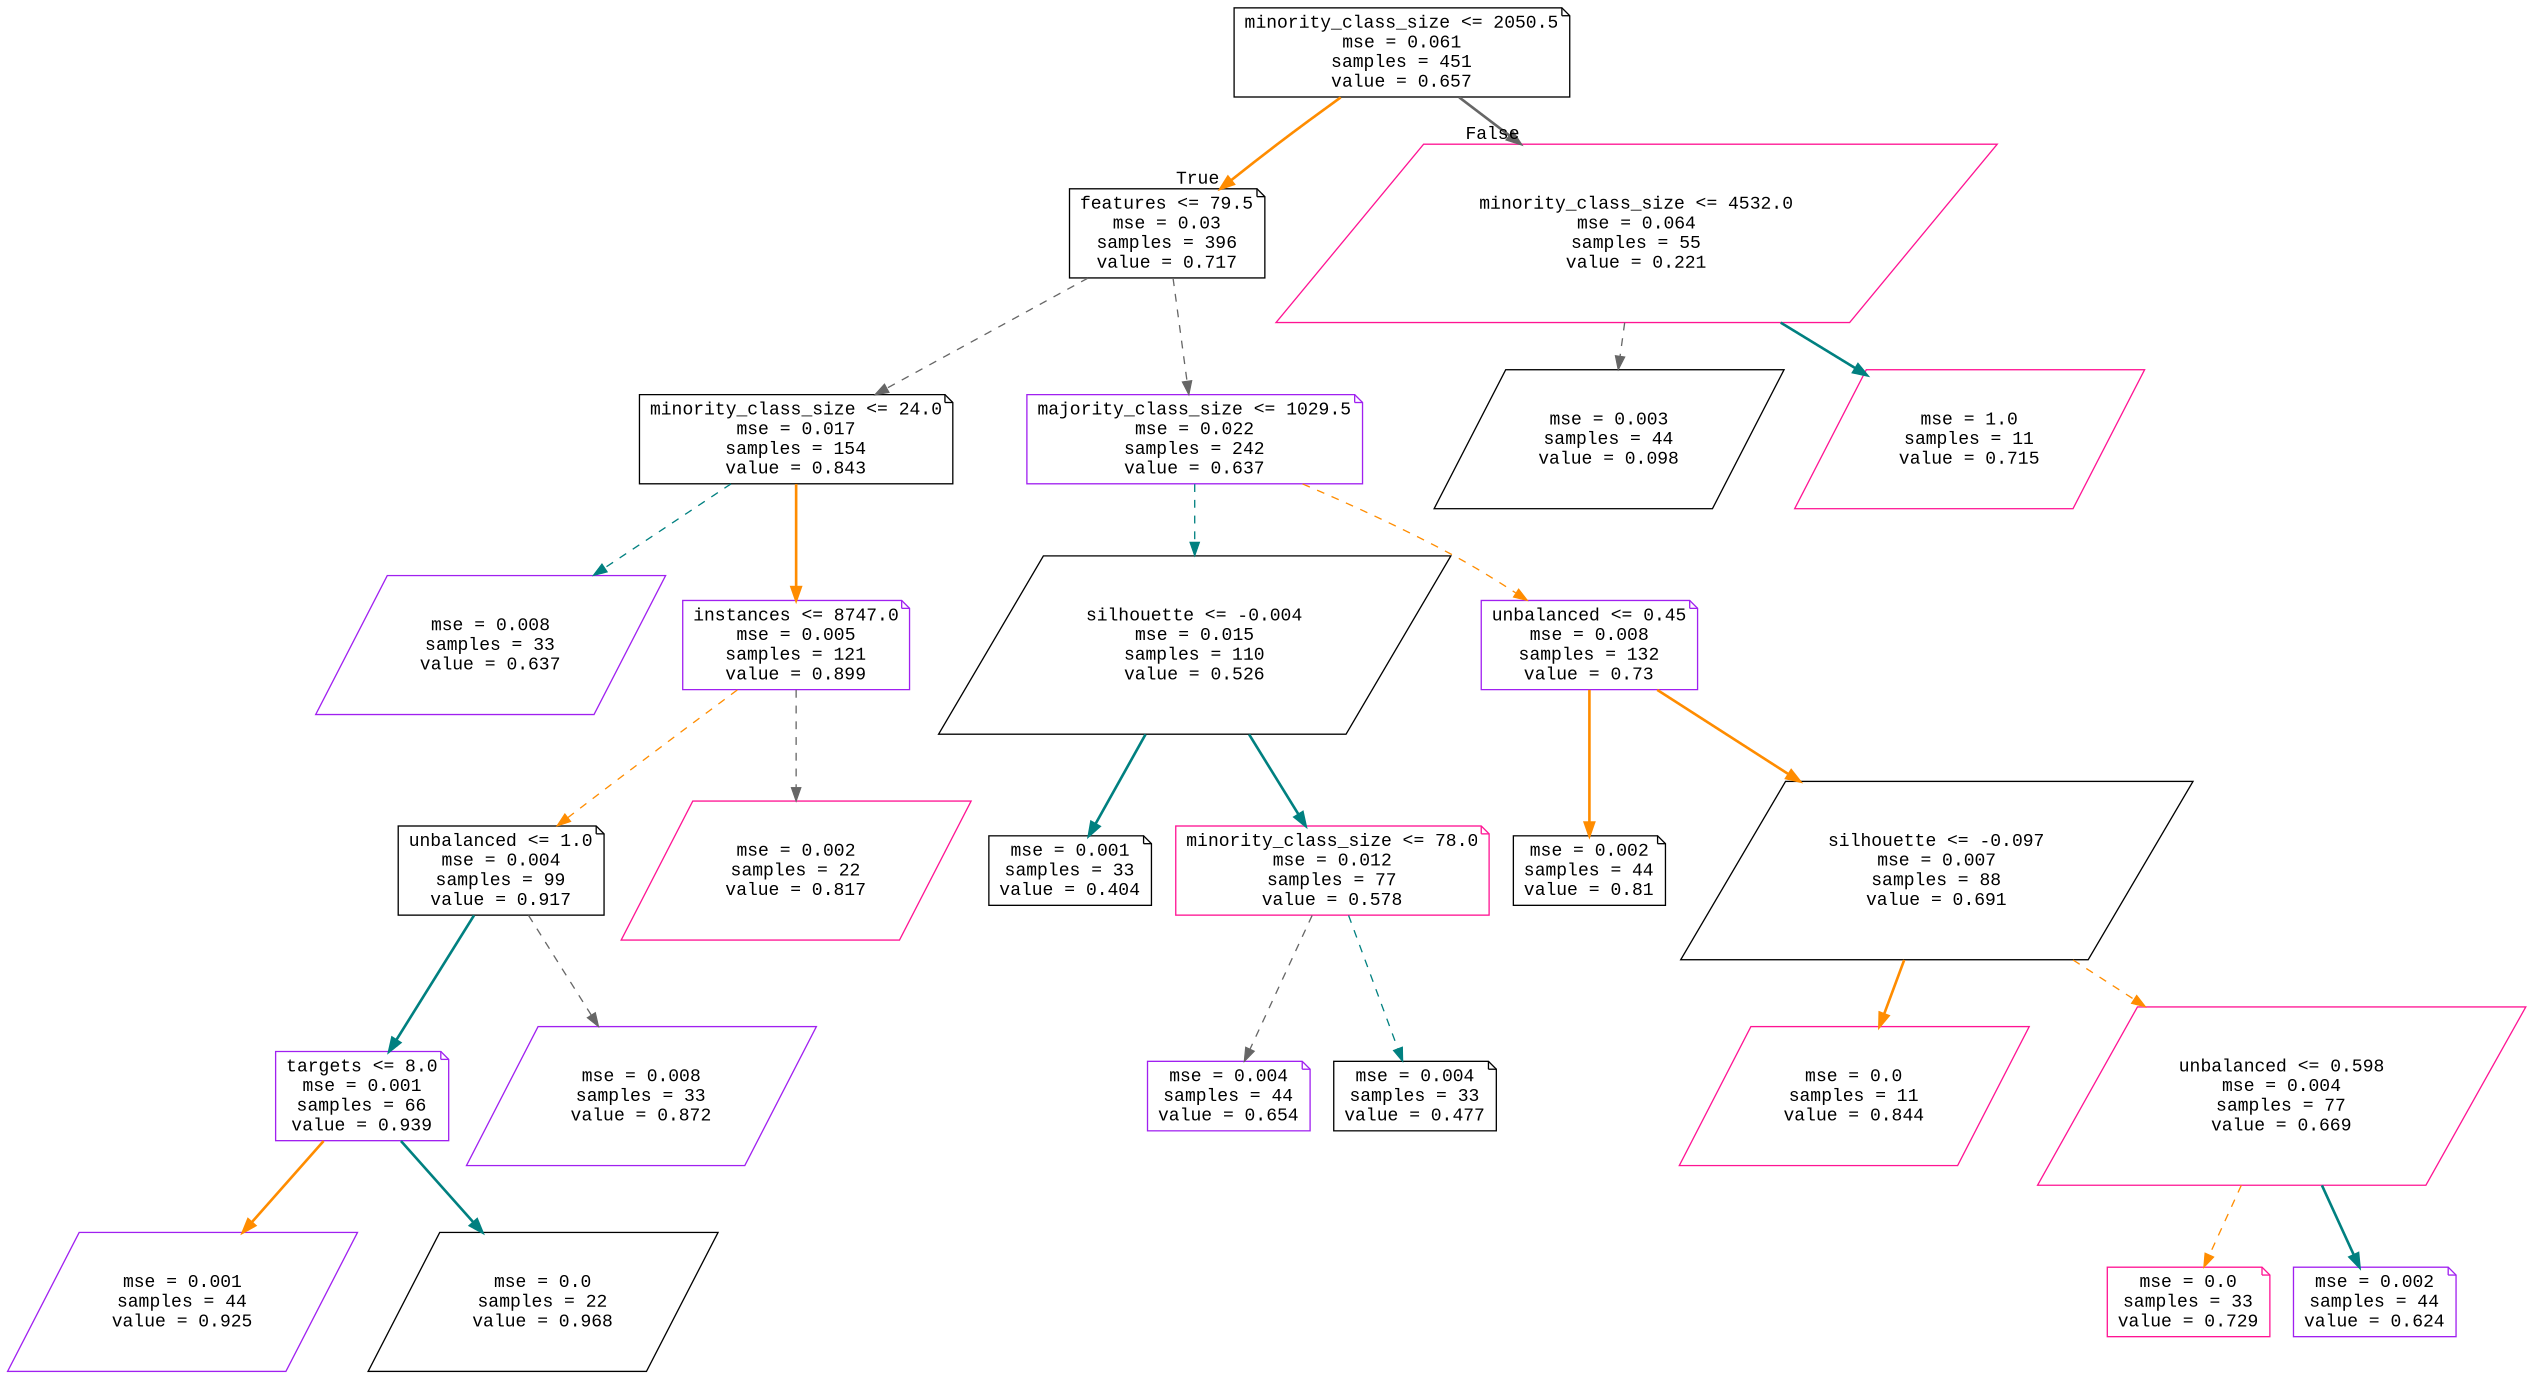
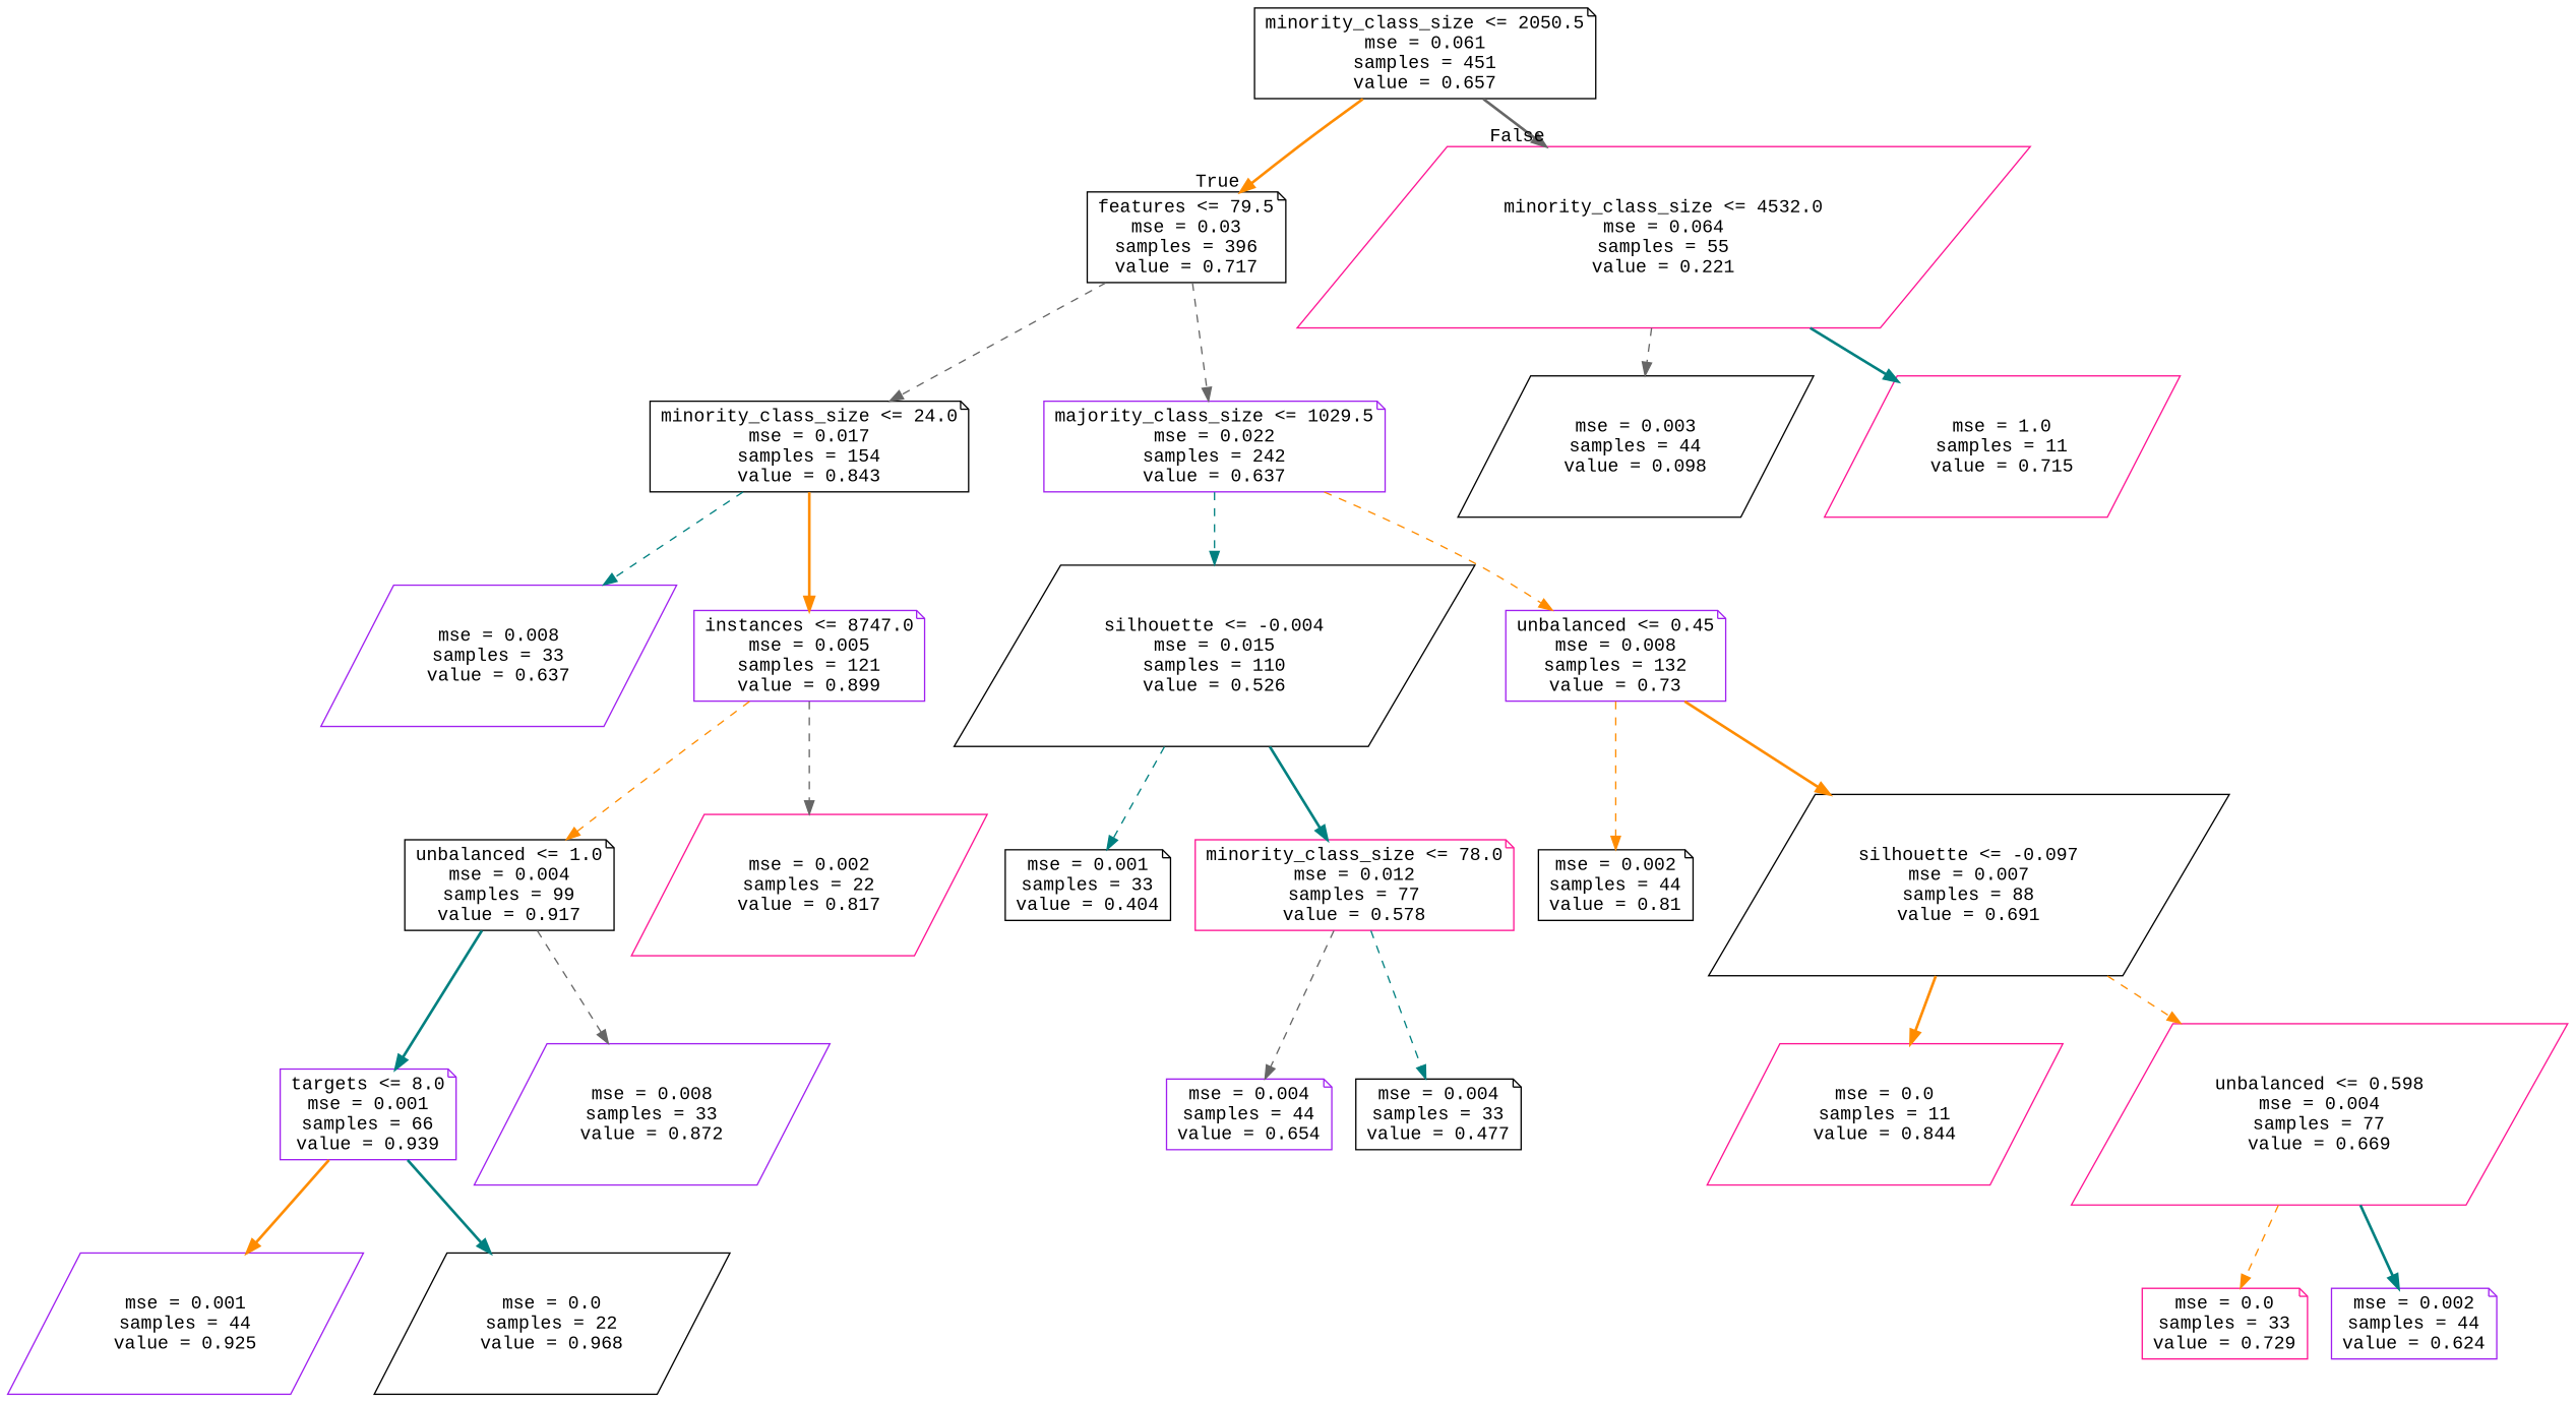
  digraph {
    fontname="Liberation Mono"
    node [color=black fontname="Liberation Mono" shape=note]
    edge [color=darkorange fontname="Liberation Mono" style=bold]
    n1 [label="minority_class_size <= 2050.5\nmse = 0.061\nsamples = 451\nvalue = 0.657"]
    n2 [label="features <= 79.5\nmse = 0.03\nsamples = 396\nvalue = 0.717"]
    n3 [color=deeppink label="minority_class_size <= 4532.0\nmse = 0.064\nsamples = 55\nvalue = 0.221" shape=parallelogram]
    n4 [label="minority_class_size <= 24.0\nmse = 0.017\nsamples = 154\nvalue = 0.843"]
    n5 [color=purple label="majority_class_size <= 1029.5\nmse = 0.022\nsamples = 242\nvalue = 0.637"]
    n6 [label="mse = 0.003\nsamples = 44\nvalue = 0.098" shape=parallelogram]
    n7 [color=deeppink label="mse = 1.0\nsamples = 11\nvalue = 0.715" shape=parallelogram]
    n8 [color=purple label="mse = 0.008\nsamples = 33\nvalue = 0.637" shape=parallelogram]
    n9 [color=purple label="instances <= 8747.0\nmse = 0.005\nsamples = 121\nvalue = 0.899"]
    n10 [label="silhouette <= -0.004\nmse = 0.015\nsamples = 110\nvalue = 0.526" shape=parallelogram]
    n11 [color=purple label="unbalanced <= 0.45\nmse = 0.008\nsamples = 132\nvalue = 0.73"]
    n12 [label="unbalanced <= 1.0\nmse = 0.004\nsamples = 99\nvalue = 0.917"]
    n13 [color=deeppink label="mse = 0.002\nsamples = 22\nvalue = 0.817" shape=parallelogram]
    n14 [color=purple label="targets <= 8.0\nmse = 0.001\nsamples = 66\nvalue = 0.939"]
    n15 [color=purple label="mse = 0.008\nsamples = 33\nvalue = 0.872" shape=parallelogram]
    n16 [color=purple label="mse = 0.001\nsamples = 44\nvalue = 0.925" shape=parallelogram]
    n17 [label="mse = 0.0\nsamples = 22\nvalue = 0.968" shape=parallelogram]
    n18 [label="mse = 0.001\nsamples = 33\nvalue = 0.404"]
    n19 [color=deeppink label="minority_class_size <= 78.0\nmse = 0.012\nsamples = 77\nvalue = 0.578"]
    n20 [label="mse = 0.002\nsamples = 44\nvalue = 0.81"]
    n21 [label="silhouette <= -0.097\nmse = 0.007\nsamples = 88\nvalue = 0.691" shape=parallelogram]
    n22 [color=purple label="mse = 0.004\nsamples = 44\nvalue = 0.654"]
    n23 [label="mse = 0.004\nsamples = 33\nvalue = 0.477"]
    n24 [color=deeppink label="mse = 0.0\nsamples = 11\nvalue = 0.844" shape=parallelogram]
    n25 [color=deeppink label="unbalanced <= 0.598\nmse = 0.004\nsamples = 77\nvalue = 0.669" shape=parallelogram]
    n26 [color=deeppink label="mse = 0.0\nsamples = 33\nvalue = 0.729"]
    n27 [color=purple label="mse = 0.002\nsamples = 44\nvalue = 0.624"]
    n1 -> n2 [headlabel=True labelangle=45 labeldistance=2.5]
    n1 -> n3 [color=gray40 headlabel=False labelangle=-45 labeldistance=2.5]
    n2 -> n4 [color=gray40 style=dashed]
    n2 -> n5 [color=gray40 style=dashed]
    n3 -> n6 [color=gray40 style=dashed]
    n3 -> n7 [color=teal]
    n4 -> n8 [color=teal style=dashed]
    n4 -> n9
    n5 -> n10 [color=teal style=dashed]
    n5 -> n11 [style=dashed]
    n9 -> n12 [style=dashed]
    n9 -> n13 [color=gray40 style=dashed]
-   n10 -> n18 [color=teal]
+   n10 -> n18 [color=teal style=dashed]
    n10 -> n19 [color=teal]
-   n11 -> n20
+   n11 -> n20 [style=dashed]
    n11 -> n21
    n12 -> n14 [color=teal]
    n12 -> n15 [color=gray40 style=dashed]
    n14 -> n16
    n14 -> n17 [color=teal]
    n19 -> n22 [color=gray40 style=dashed]
    n19 -> n23 [color=teal style=dashed]
    n21 -> n24
    n21 -> n25 [style=dashed]
    n25 -> n26 [style=dashed]
    n25 -> n27 [color=teal]
  }
